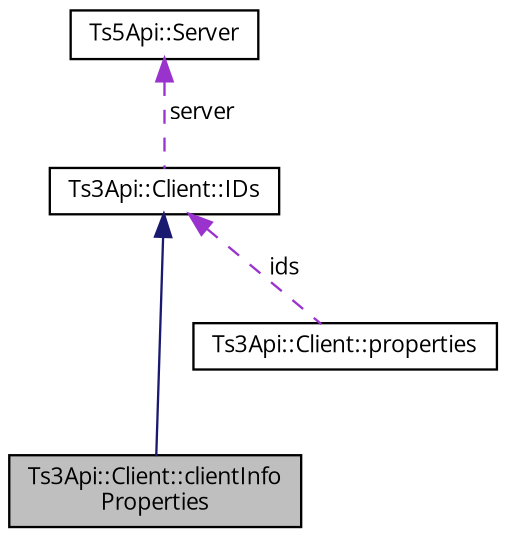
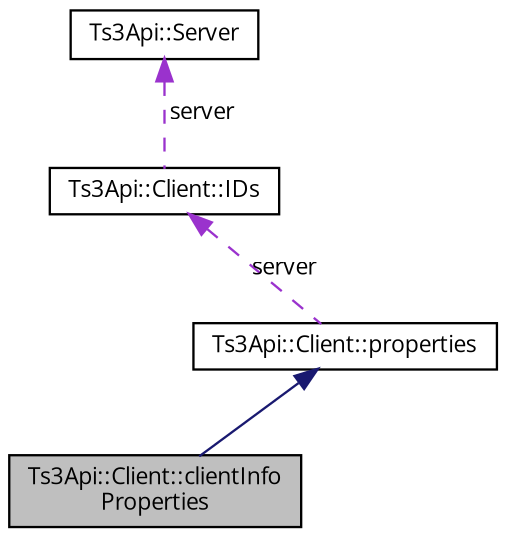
  digraph {
    fontname="Open Sans"
    node [color=black fillcolor=white fontname="Open Sans" fontsize=10 shape=record style=filled]
    edge [color=darkorchid3 dir=back fontname="Open Sans" fontsize=10 labelfontname=Helvetica labelfontsize=10 style=dashed]
    n1 [fillcolor=grey75 fontcolor=black height=0.2 label="Ts3Api::Client::clientInfo\lProperties" width=0.4]
    n2 [height=0.2 label="Ts3Api::Client::properties" width=0.4]
    n3 [height=0.2 label="Ts3Api::Client::IDs" width=0.4]
-   n4 [height=0.2 label="Ts5Api::Server" width=0.4]
-   n3 -> n1 [color=midnightblue style=solid]
-   n3 -> n2 [label=" ids"]
+   n4 [height=0.2 label="Ts3Api::Server" width=0.4]
+   n2 -> n1 [color=midnightblue style=solid]
+   n3 -> n2 [label=" server"]
    n4 -> n3 [label=" server"]
  }
